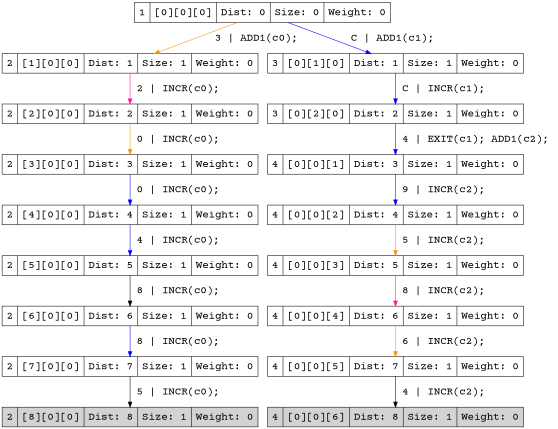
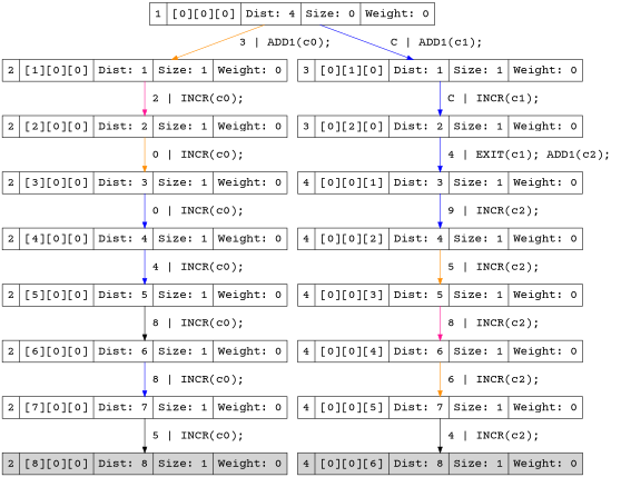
  digraph {
    fontname="Courier Prime"
    node [fontname="Courier Prime" fontsize=20 shape=record]
    edge [fontname="Courier Prime" fontsize=20 color=blue]
-   n1 [label="1 | [0][0][0] | Dist: 0 | Size: 0 | Weight: 0"]
+   n1 [label="1 | [0][0][0] | Dist: 4 | Size: 0 | Weight: 0"]
    n2 [label="2 | [1][0][0] | Dist: 1 | Size: 1 | Weight: 0"]
    n3 [label="3 | [0][1][0] | Dist: 1 | Size: 1 | Weight: 0"]
    n4 [label="2 | [2][0][0] | Dist: 2 | Size: 1 | Weight: 0"]
    n5 [label="3 | [0][2][0] | Dist: 2 | Size: 1 | Weight: 0"]
    n6 [label="2 | [3][0][0] | Dist: 3 | Size: 1 | Weight: 0"]
    n7 [label="2 | [4][0][0] | Dist: 4 | Size: 1 | Weight: 0"]
    n8 [label="2 | [5][0][0] | Dist: 5 | Size: 1 | Weight: 0"]
    n9 [label="2 | [6][0][0] | Dist: 6 | Size: 1 | Weight: 0"]
    n10 [label="2 | [7][0][0] | Dist: 7 | Size: 1 | Weight: 0"]
    n11 [fillcolor=lightgrey label="2 | [8][0][0] | Dist: 8 | Size: 1 | Weight: 0" style=filled]
    n12 [label="4 | [0][0][1] | Dist: 3 | Size: 1 | Weight: 0"]
    n13 [label="4 | [0][0][2] | Dist: 4 | Size: 1 | Weight: 0"]
    n14 [label="4 | [0][0][3] | Dist: 5 | Size: 1 | Weight: 0"]
    n15 [label="4 | [0][0][4] | Dist: 6 | Size: 1 | Weight: 0"]
    n16 [label="4 | [0][0][5] | Dist: 7 | Size: 1 | Weight: 0"]
    n17 [fillcolor=lightgrey label="4 | [0][0][6] | Dist: 8 | Size: 1 | Weight: 0" style=filled]
    n1 -> n2 [label=" 3 | ADD1(c0); " color=darkorange]
    n1 -> n3 [label=" C | ADD1(c1); "]
    n2 -> n4 [label=" 2 | INCR(c0); " color=deeppink]
    n3 -> n5 [label=" C | INCR(c1); "]
    n4 -> n6 [label=" 0 | INCR(c0); " color=darkorange]
    n5 -> n12 [label=" 4 | EXIT(c1); ADD1(c2); "]
    n6 -> n7 [label=" 0 | INCR(c0); "]
    n7 -> n8 [label=" 4 | INCR(c0); "]
    n8 -> n9 [label=" 8 | INCR(c0); " color=black]
    n9 -> n10 [label=" 8 | INCR(c0); "]
    n10 -> n11 [label=" 5 | INCR(c0); " color=black]
    n12 -> n13 [label=" 9 | INCR(c2); "]
    n13 -> n14 [label=" 5 | INCR(c2); " color=darkorange]
    n14 -> n15 [label=" 8 | INCR(c2); " color=deeppink]
    n15 -> n16 [label=" 6 | INCR(c2); " color=darkorange]
    n16 -> n17 [label=" 4 | INCR(c2); " color=black]
  }
